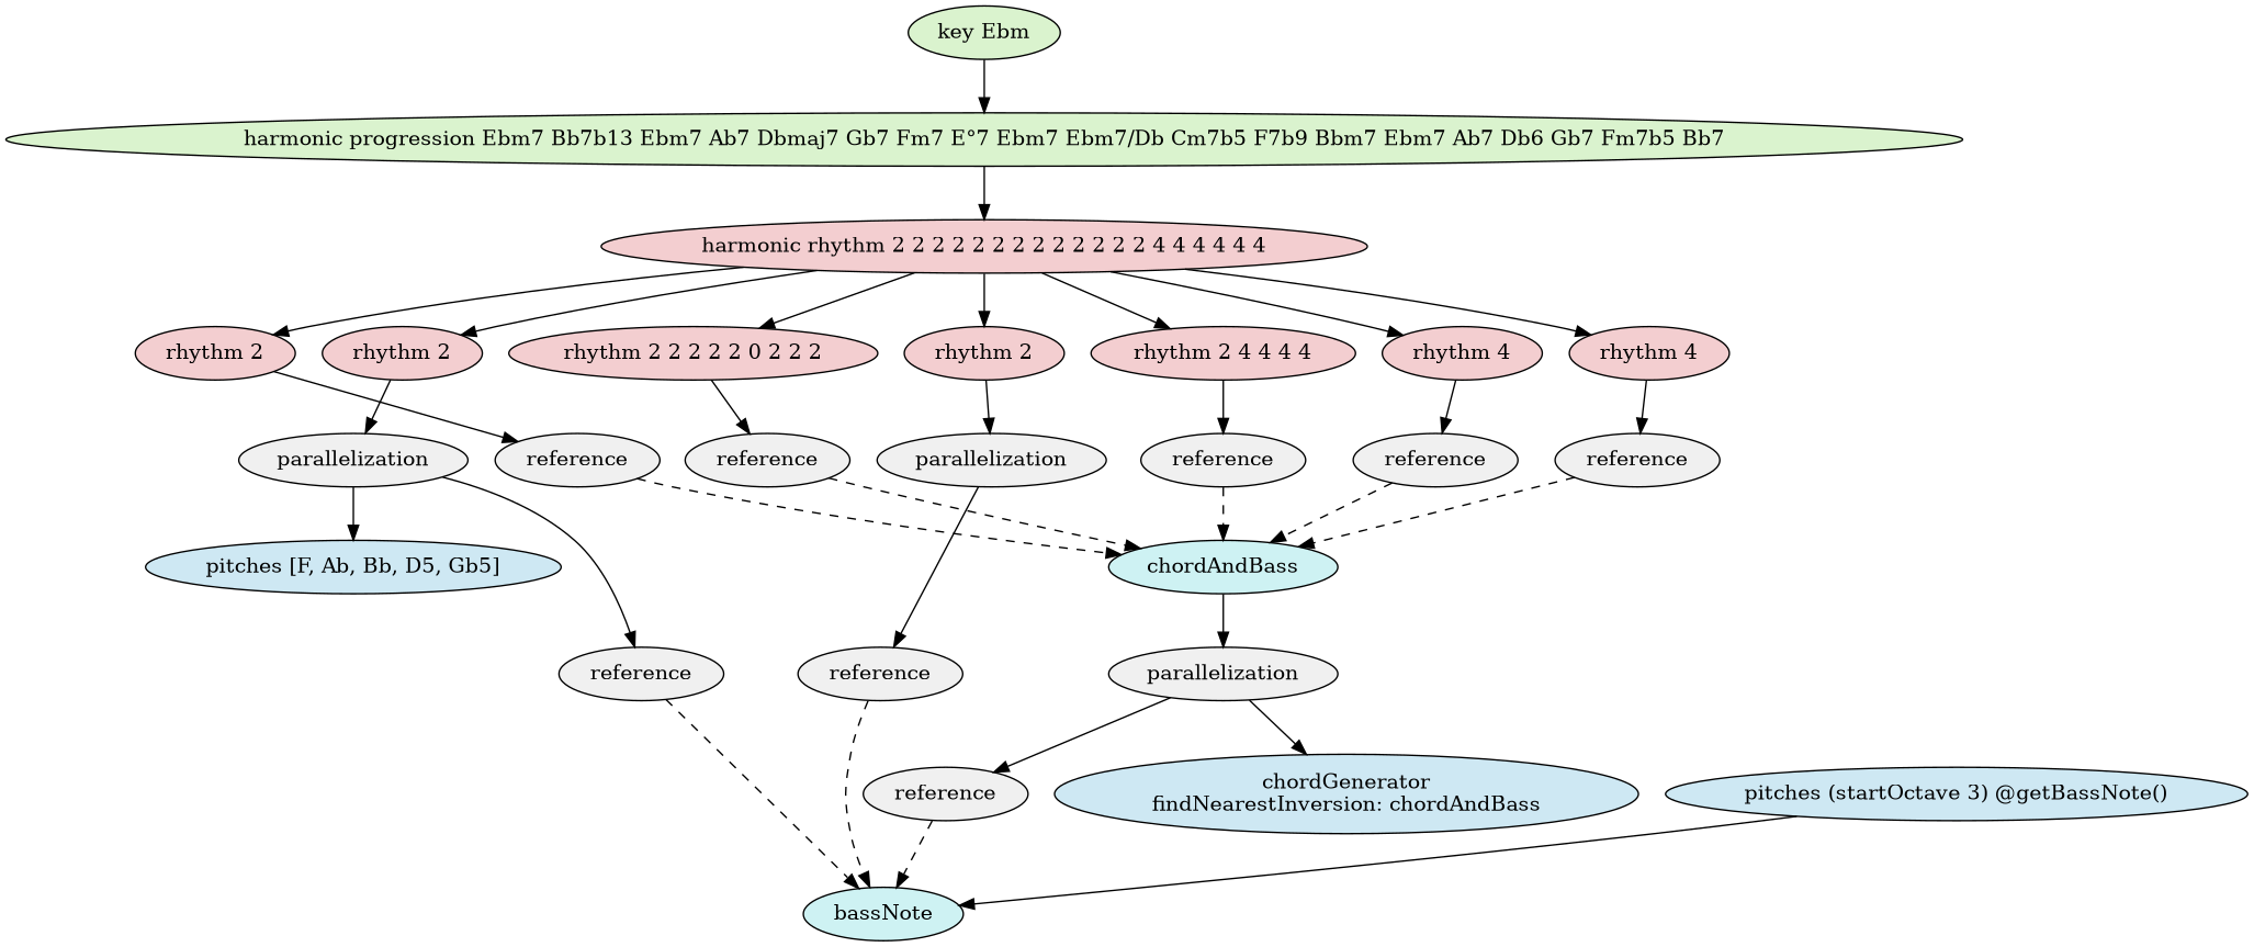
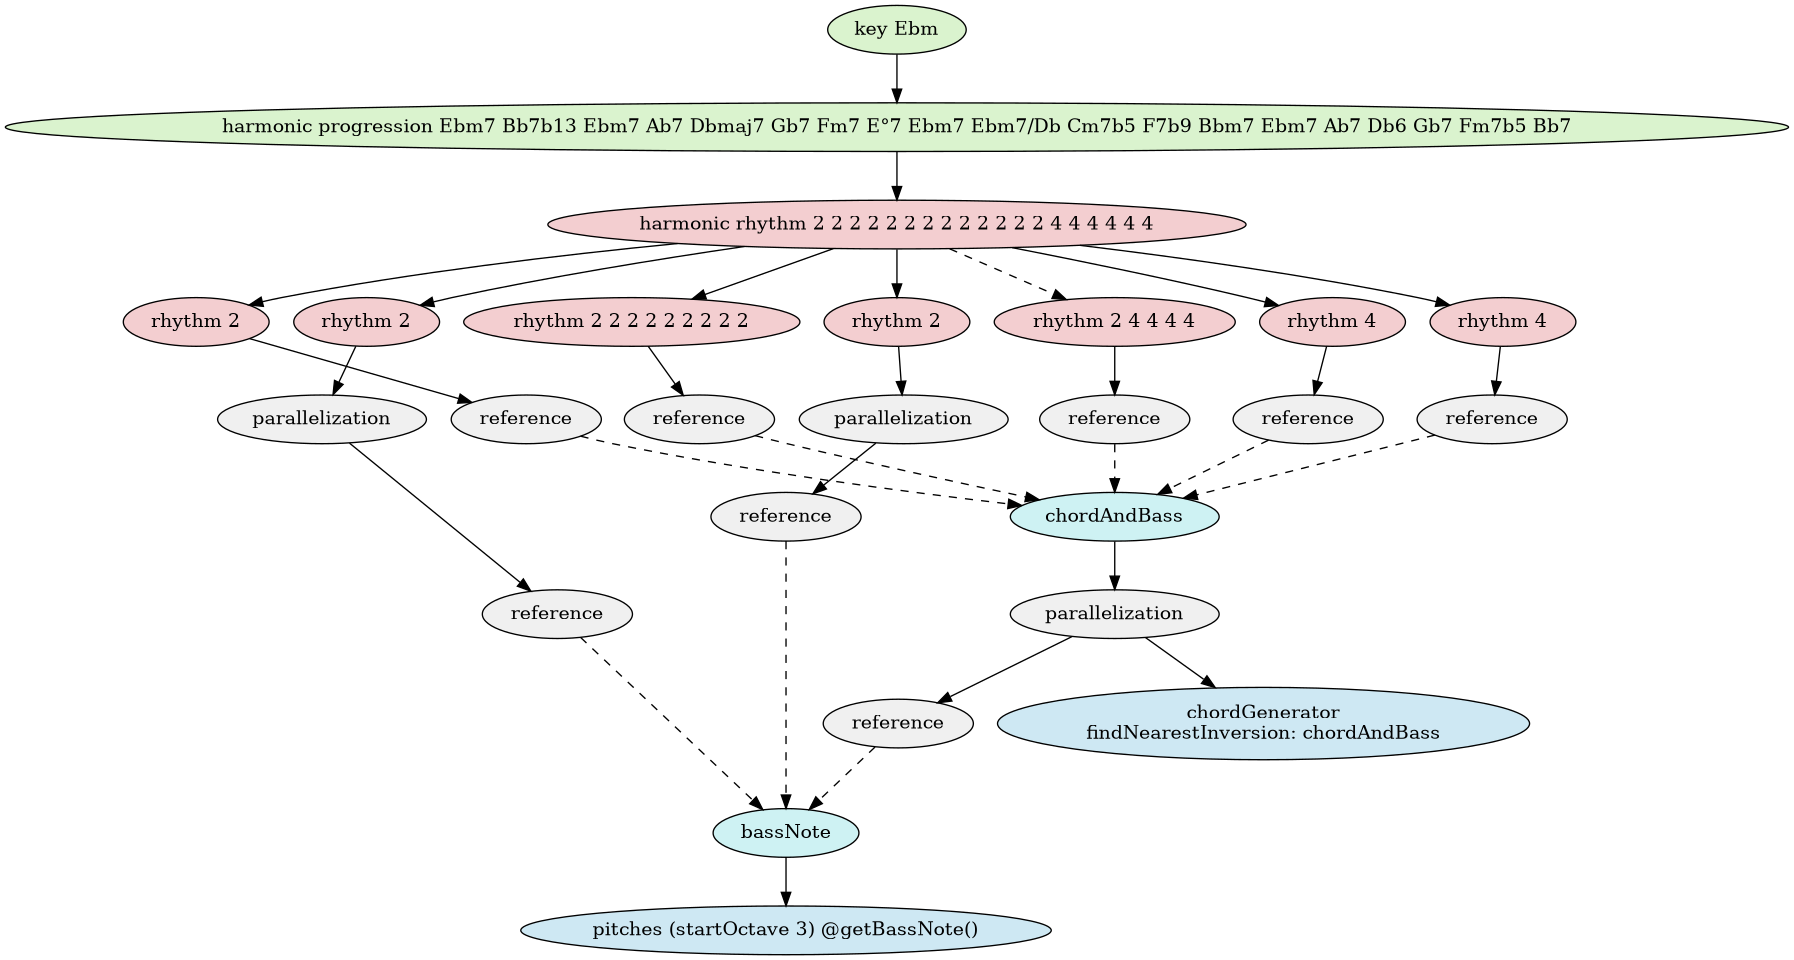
  digraph {
    ordering=out
    node [fillcolor="#f0f0f0" style=filled]
    n1 [fillcolor="#daf3ce" label="key Ebm"]
    n2 [fillcolor="#daf3ce" label="harmonic progression Ebm7 Bb7b13 Ebm7 Ab7 Dbmaj7 Gb7 Fm7 E°7 Ebm7 Ebm7/Db Cm7b5 F7b9 Bbm7 Ebm7 Ab7 Db6 Gb7 Fm7b5 Bb7"]
    n3 [fillcolor="#f3ced0" label="harmonic rhythm 2 2 2 2 2 2 2 2 2 2 2 2 2 4 4 4 4 4 4"]
    n4 [fillcolor="#f3ced0" label="rhythm 2"]
    n5 [fillcolor="#f3ced0" label="rhythm 2"]
-   n6 [fillcolor="#f3ced0" label="rhythm 2 2 2 2 2 0 2 2 2"]
+   n6 [fillcolor="#f3ced0" label="rhythm 2 2 2 2 2 2 2 2 2"]
    n7 [fillcolor="#f3ced0" label="rhythm 2"]
    n8 [fillcolor="#f3ced0" label="rhythm 2 4 4 4 4"]
    n9 [fillcolor="#f3ced0" label="rhythm 4"]
    n10 [fillcolor="#f3ced0" label="rhythm 4"]
    n11 [label=reference]
    n12 [label=parallelization]
    n13 [label=reference]
    n14 [label=parallelization]
    n15 [label=reference]
    n16 [label=reference]
    n17 [label=reference]
    n18 [fillcolor="#cef2f3" label=chordAndBass]
    n19 [label=parallelization]
-   n20 [fillcolor="#cee8f3" label="pitches [F, Ab, Bb, D5, Gb5]"]
    n21 [label=reference]
    n22 [fillcolor="#cef2f3" label=bassNote]
    n23 [fillcolor="#cee8f3" label="pitches (startOctave 3) @getBassNote()"]
    n24 [label=reference]
    n25 [fillcolor="#cee8f3" label="chordGenerator\nfindNearestInversion: chordAndBass"]
    n26 [label=reference]
    n1 -> n2
    n2 -> n3
    n3 -> n4
    n3 -> n5
    n3 -> n6
    n3 -> n7
-   n3 -> n8
+   n3 -> n8 [style=dashed]
    n3 -> n9
    n3 -> n10
    n4 -> n11
    n5 -> n12
    n6 -> n13
    n7 -> n14
    n8 -> n15
    n9 -> n16
    n10 -> n17
    n11 -> n18 [style=dashed]
-   n12 -> n20
    n12 -> n21
    n13 -> n18 [style=dashed]
    n14 -> n24
    n15 -> n18 [style=dashed]
    n16 -> n18 [style=dashed]
    n17 -> n18 [style=dashed]
    n18 -> n19
    n19 -> n25
    n19 -> n26
    n21 -> n22 [style=dashed]
-   n23 -> n22
+   n22 -> n23
    n24 -> n22 [style=dashed]
    n26 -> n22 [style=dashed]
  }
